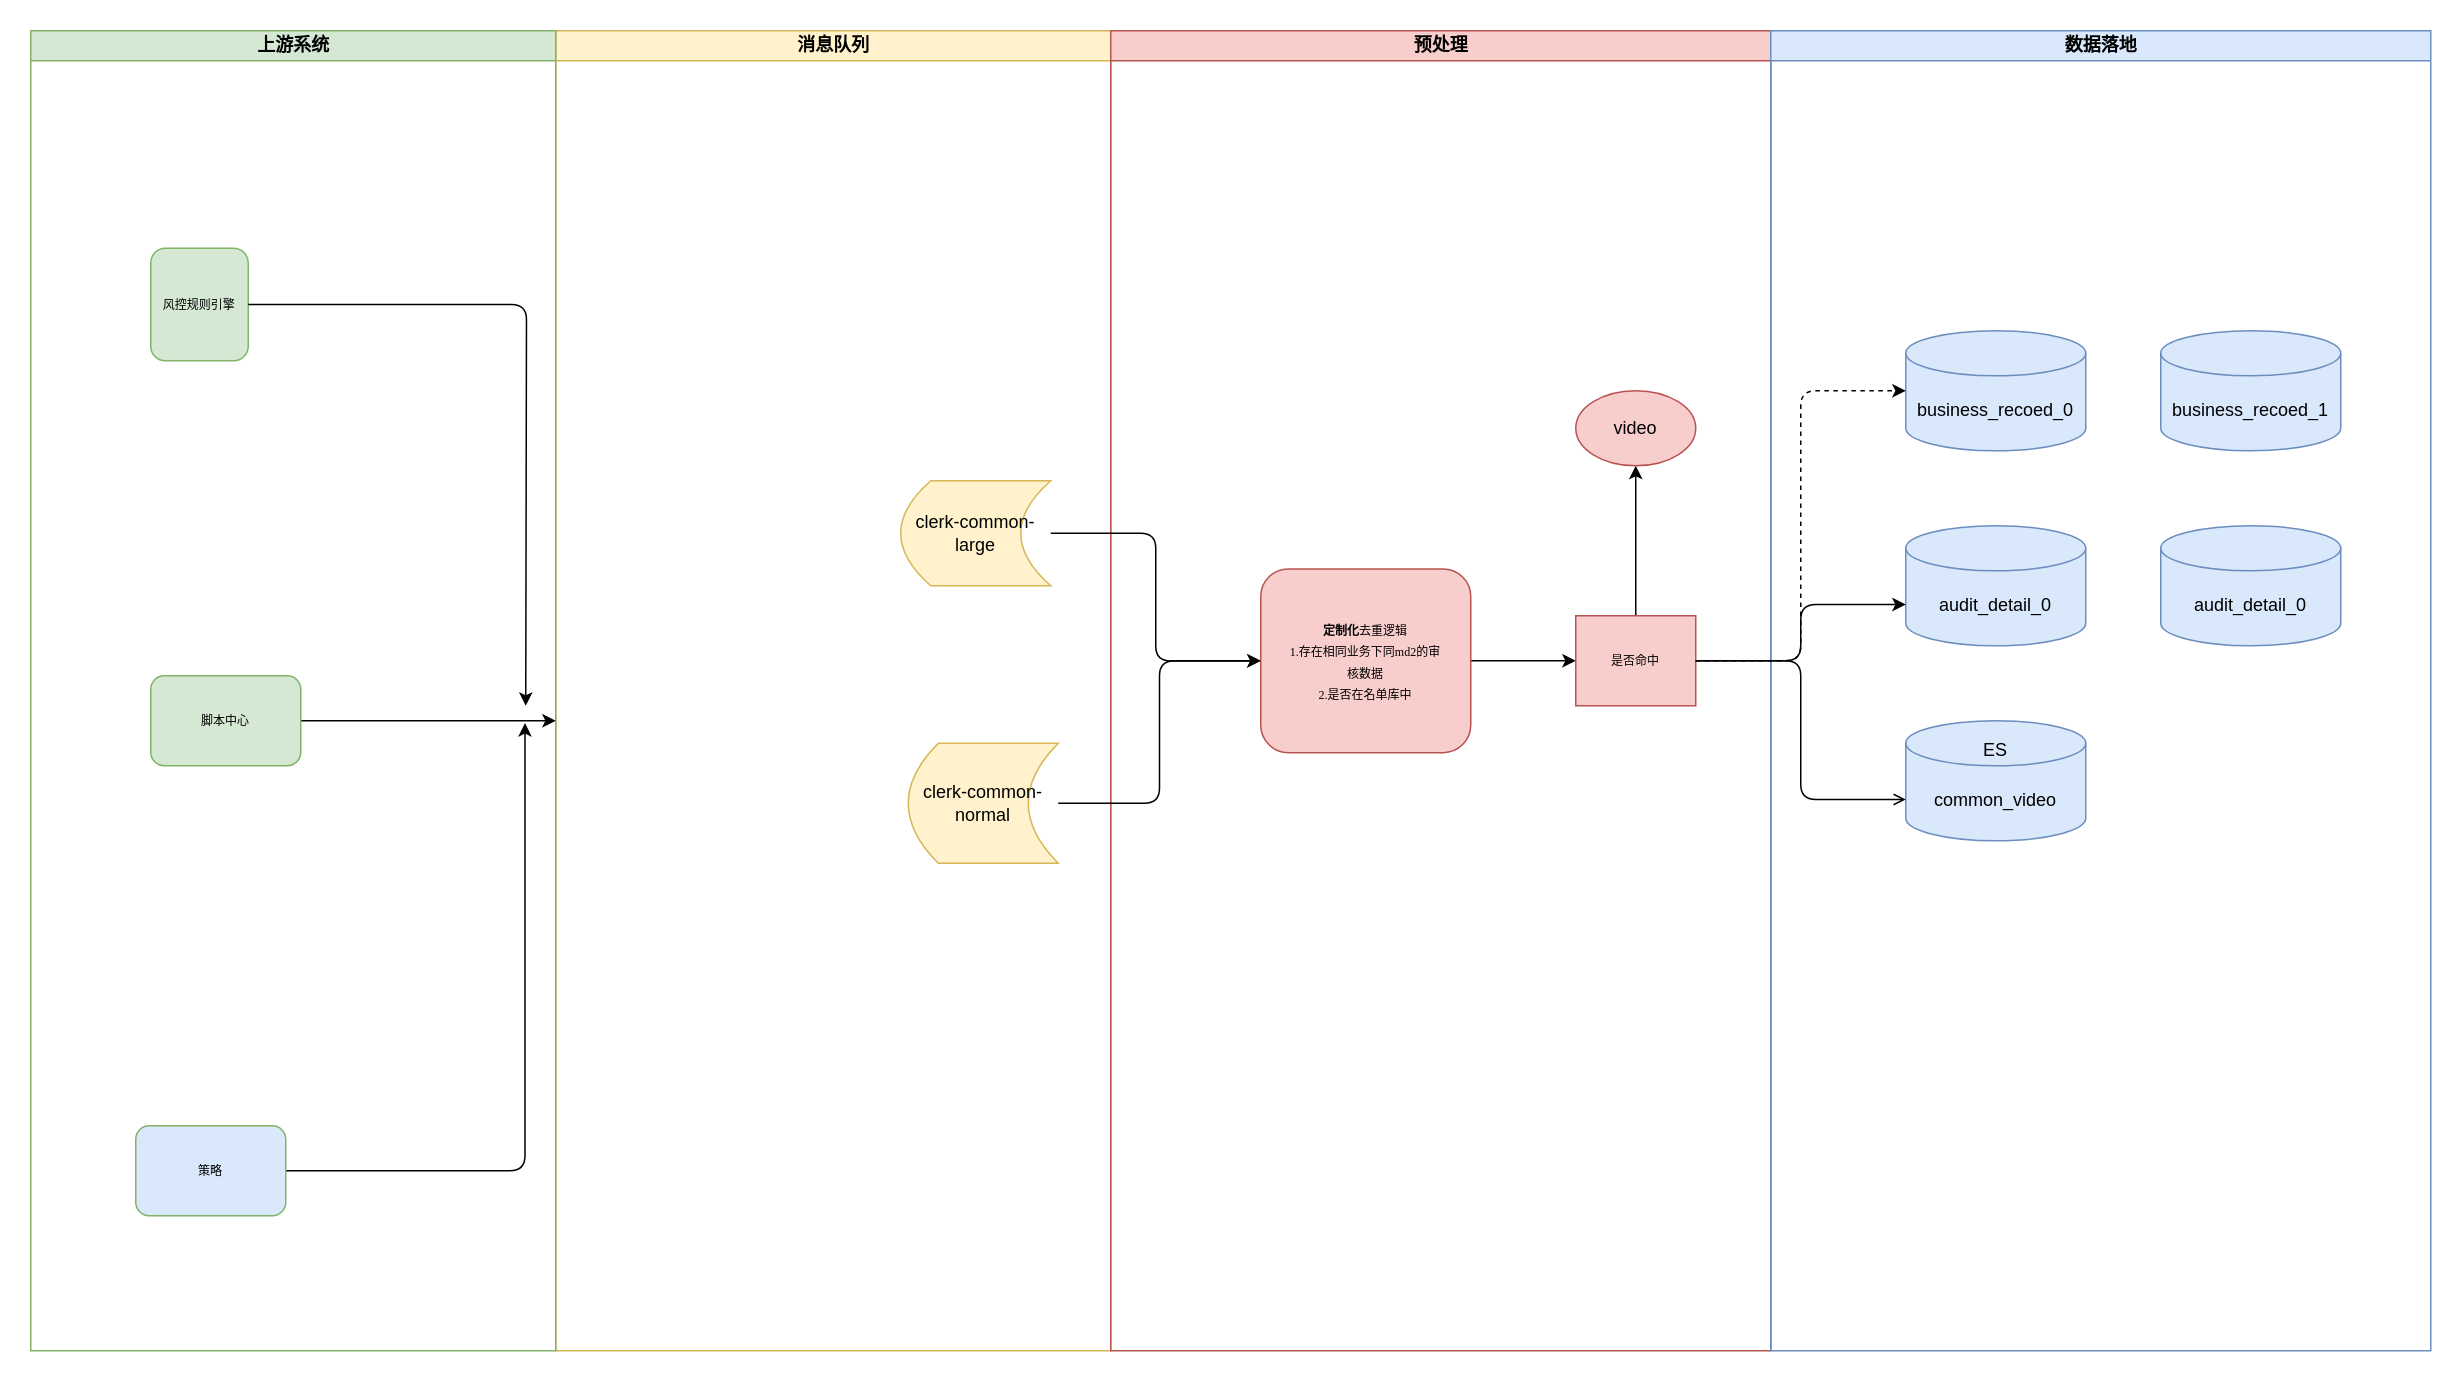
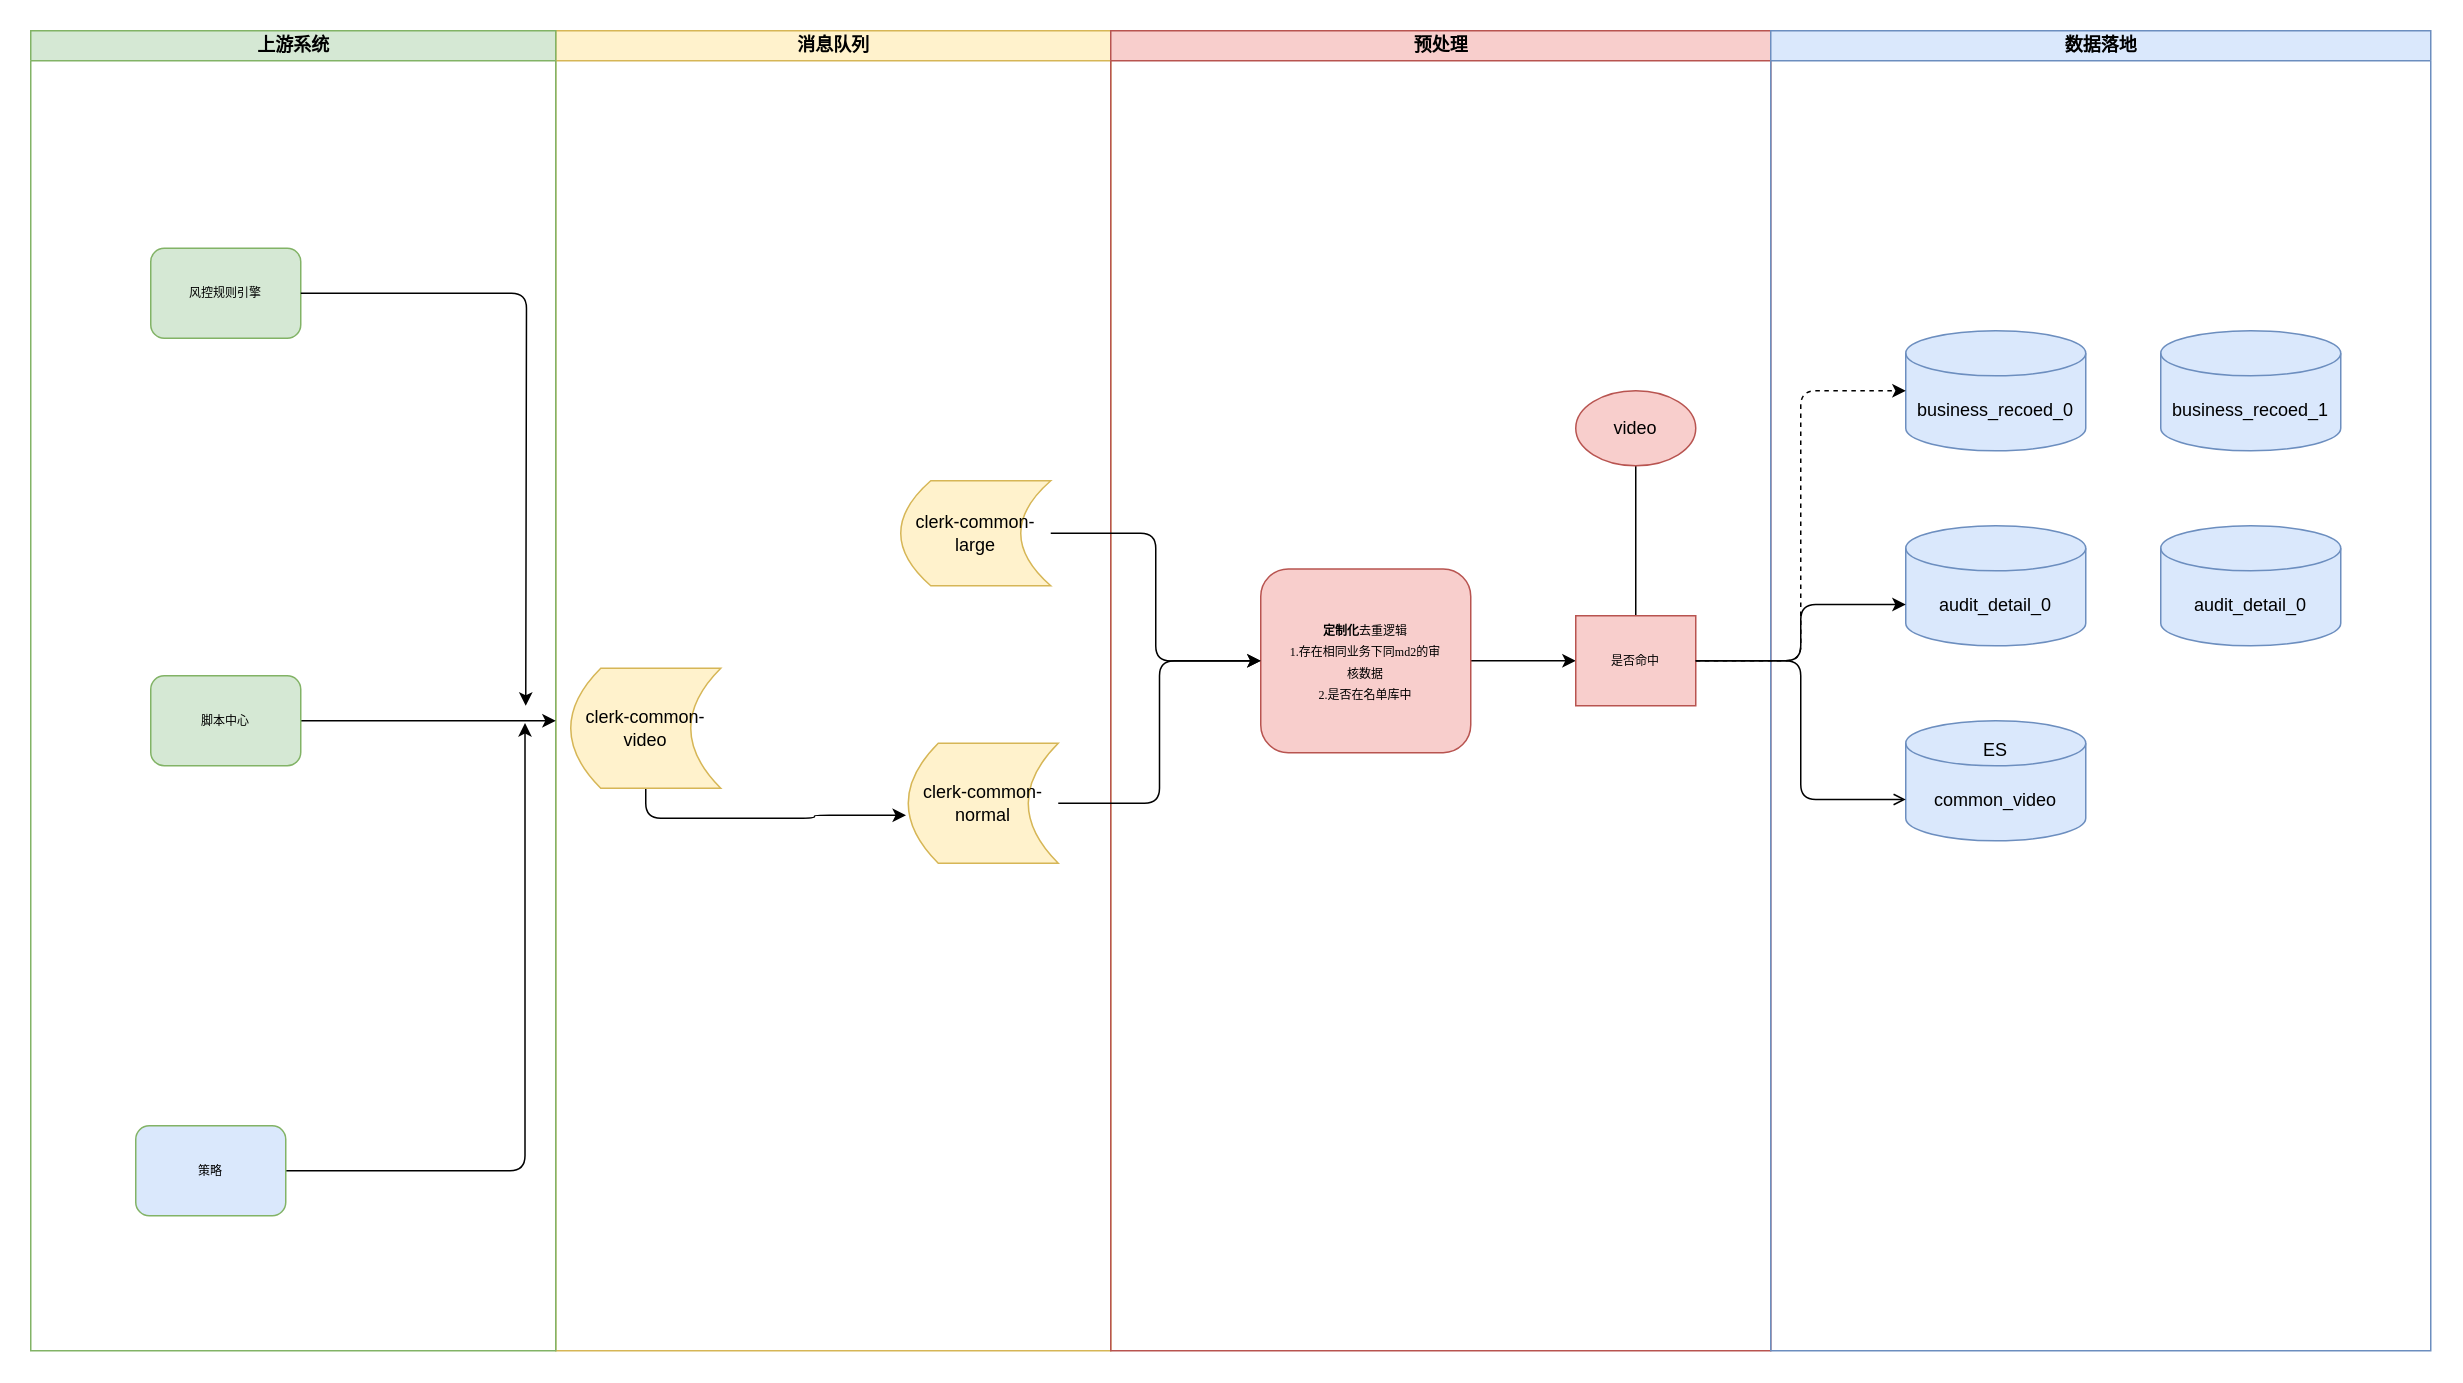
  <mxCell id="0" />
  <mxCell id="1" parent="0" />
  <mxCell id="2" value="消息队列" style="swimlane;html=1;startSize=20;fillColor=#fff2cc;strokeColor=#d6b656;" vertex="1" parent="1"><mxGeometry x="370" y="20" width="370" height="880" as="geometry" /></mxCell>
+ <mxCell id="3" style="edgeStyle=orthogonalEdgeStyle;rounded=1;orthogonalLoop=1;jettySize=auto;html=1;exitX=0.5;exitY=1;exitDx=0;exitDy=0;entryX=-0.015;entryY=0.6;entryDx=0;entryDy=0;entryPerimeter=0;" edge="1" parent="2" source="4" target="6"><mxGeometry relative="1" as="geometry" /></mxCell>
+ <mxCell id="4" value="clerk-common-video" style="shape=dataStorage;whiteSpace=wrap;html=1;fixedSize=1;fillColor=#fff2cc;strokeColor=#d6b656;" vertex="1" parent="2"><mxGeometry x="10" y="425" width="100" height="80" as="geometry" /></mxCell>
  <mxCell id="5" value="&lt;span&gt;clerk-common-large&lt;/span&gt;" style="shape=dataStorage;whiteSpace=wrap;html=1;fixedSize=1;fillColor=#fff2cc;strokeColor=#d6b656;" vertex="1" parent="2"><mxGeometry x="230" y="300" width="100" height="70" as="geometry" /></mxCell>
  <mxCell id="6" value="&lt;span&gt;clerk-common-normal&lt;/span&gt;" style="shape=dataStorage;whiteSpace=wrap;html=1;fixedSize=1;fillColor=#fff2cc;strokeColor=#d6b656;" vertex="1" parent="2"><mxGeometry x="235" y="475" width="100" height="80" as="geometry" /></mxCell>
  <mxCell id="7" value="预处理" style="swimlane;html=1;startSize=20;fillColor=#f8cecc;strokeColor=#b85450;" vertex="1" parent="1"><mxGeometry x="740" y="20" width="440" height="880" as="geometry" /></mxCell>
  <mxCell id="8" style="edgeStyle=orthogonalEdgeStyle;rounded=1;orthogonalLoop=1;jettySize=auto;html=1;exitX=1;exitY=0.5;exitDx=0;exitDy=0;entryX=0;entryY=0.5;entryDx=0;entryDy=0;" edge="1" parent="7" source="9" target="11"><mxGeometry relative="1" as="geometry" /></mxCell>
  <mxCell id="9" value="" style="rounded=1;whiteSpace=wrap;html=1;shadow=0;labelBackgroundColor=none;strokeWidth=1;fontFamily=Verdana;fontSize=8;align=center;fillColor=#f8cecc;strokeColor=#b85450;" vertex="1" parent="7"><mxGeometry x="100" y="358.75" width="140" height="122.5" as="geometry" /></mxCell>
- <mxCell id="10" style="edgeStyle=orthogonalEdgeStyle;rounded=1;orthogonalLoop=1;jettySize=auto;html=1;exitX=0.5;exitY=0;exitDx=0;exitDy=0;entryX=0.5;entryY=1;entryDx=0;entryDy=0;" edge="1" parent="7" source="11" target="12"><mxGeometry relative="1" as="geometry" /></mxCell>
+ <mxCell id="10" style="edgeStyle=orthogonalEdgeStyle;rounded=1;orthogonalLoop=1;jettySize=auto;html=1;exitX=0.5;exitY=0;exitDx=0;exitDy=0;entryX=0.5;entryY=1;entryDx=0;entryDy=0;endArrow=none;" edge="1" parent="7" source="11" target="12"><mxGeometry relative="1" as="geometry" /></mxCell>
  <mxCell id="11" value="是否命中" style="whiteSpace=wrap;html=1;shadow=0;labelBackgroundColor=none;strokeWidth=1;fontFamily=Verdana;fontSize=8;align=center;fillColor=#f8cecc;strokeColor=#b85450;rounded=0;" vertex="1" parent="7"><mxGeometry x="310" y="390" width="80" height="60" as="geometry" /></mxCell>
  <mxCell id="12" value="video" style="ellipse;whiteSpace=wrap;html=1;fillColor=#f8cecc;strokeColor=#b85450;" vertex="1" parent="7"><mxGeometry x="310" y="240" width="80" height="50" as="geometry" /></mxCell>
  <mxCell id="13" value="&lt;b style=&quot;font-family: &amp;#34;verdana&amp;#34; ; font-size: 8px&quot;&gt;定制化&lt;/b&gt;&lt;span style=&quot;font-family: &amp;#34;verdana&amp;#34; ; font-size: 8px&quot;&gt;去重逻辑&lt;/span&gt;&lt;br style=&quot;font-family: &amp;#34;verdana&amp;#34; ; font-size: 8px&quot;&gt;&lt;span style=&quot;font-family: &amp;#34;verdana&amp;#34; ; font-size: 8px&quot;&gt;1.存在相同业务下同md2的审核数据&lt;/span&gt;&lt;br style=&quot;font-family: &amp;#34;verdana&amp;#34; ; font-size: 8px&quot;&gt;&lt;span style=&quot;font-family: &amp;#34;verdana&amp;#34; ; font-size: 8px&quot;&gt;2.是否在名单库中&lt;/span&gt;" style="text;html=1;strokeColor=none;fillColor=none;align=center;verticalAlign=middle;whiteSpace=wrap;rounded=0;" vertex="1" parent="7"><mxGeometry x="115" y="380" width="110" height="80" as="geometry" /></mxCell>
  <mxCell id="14" value="数据落地" style="swimlane;html=1;startSize=20;fillColor=#dae8fc;strokeColor=#6c8ebf;" vertex="1" parent="1"><mxGeometry x="1180" y="20" width="440" height="880" as="geometry" /></mxCell>
  <mxCell id="15" value="business_recoed_0" style="shape=cylinder3;whiteSpace=wrap;html=1;boundedLbl=1;backgroundOutline=1;size=15;fillColor=#dae8fc;strokeColor=#6c8ebf;" vertex="1" parent="14"><mxGeometry x="90" y="200" width="120" height="80" as="geometry" /></mxCell>
  <mxCell id="16" value="&lt;span&gt;business_recoed_1&lt;/span&gt;" style="shape=cylinder3;whiteSpace=wrap;html=1;boundedLbl=1;backgroundOutline=1;size=15;fillColor=#dae8fc;strokeColor=#6c8ebf;" vertex="1" parent="14"><mxGeometry x="260" y="200" width="120" height="80" as="geometry" /></mxCell>
  <mxCell id="17" value="audit_detail_0" style="shape=cylinder3;whiteSpace=wrap;html=1;boundedLbl=1;backgroundOutline=1;size=15;fillColor=#dae8fc;strokeColor=#6c8ebf;" vertex="1" parent="14"><mxGeometry x="90" y="330" width="120" height="80" as="geometry" /></mxCell>
  <mxCell id="18" value="&lt;span&gt;audit_detail_0&lt;/span&gt;" style="shape=cylinder3;whiteSpace=wrap;html=1;boundedLbl=1;backgroundOutline=1;size=15;fillColor=#dae8fc;strokeColor=#6c8ebf;" vertex="1" parent="14"><mxGeometry x="260" y="330" width="120" height="80" as="geometry" /></mxCell>
  <mxCell id="19" value="common_video" style="shape=cylinder3;whiteSpace=wrap;html=1;boundedLbl=1;backgroundOutline=1;size=15;fillColor=#dae8fc;strokeColor=#6c8ebf;" vertex="1" parent="14"><mxGeometry x="90" y="460" width="120" height="80" as="geometry" /></mxCell>
  <mxCell id="20" value="上游系统" style="swimlane;html=1;startSize=20;fillColor=#d5e8d4;strokeColor=#82b366;" vertex="1" parent="1"><mxGeometry x="20" y="20" width="350" height="880" as="geometry" /></mxCell>
- <mxCell id="21" value="风控规则引擎&lt;br&gt;" style="rounded=1;whiteSpace=wrap;html=1;shadow=0;labelBackgroundColor=none;strokeWidth=1;fontFamily=Verdana;fontSize=8;align=center;fillColor=#d5e8d4;strokeColor=#82b366;" parent="20" vertex="1"><mxGeometry x="80" y="145" width="65" height="75" as="geometry" /></mxCell>
+ <mxCell id="21" value="风控规则引擎&lt;br&gt;" style="rounded=1;whiteSpace=wrap;html=1;shadow=0;labelBackgroundColor=none;strokeWidth=1;fontFamily=Verdana;fontSize=8;align=center;fillColor=#d5e8d4;strokeColor=#82b366;" parent="20" vertex="1"><mxGeometry x="80" y="145" width="100" height="60" as="geometry" /></mxCell>
  <mxCell id="22" style="edgeStyle=orthogonalEdgeStyle;rounded=1;orthogonalLoop=1;jettySize=auto;html=1;exitX=1;exitY=0.5;exitDx=0;exitDy=0;entryX=0;entryY=0.5;entryDx=0;entryDy=0;" edge="1" parent="20" source="21"><mxGeometry relative="1" as="geometry"><mxPoint x="330" y="450" as="targetPoint" /></mxGeometry></mxCell>
  <mxCell id="23" style="edgeStyle=orthogonalEdgeStyle;rounded=1;orthogonalLoop=1;jettySize=auto;html=1;exitX=1;exitY=0.5;exitDx=0;exitDy=0;" edge="1" parent="20" source="24"><mxGeometry relative="1" as="geometry"><mxPoint x="350" y="460" as="targetPoint" /><Array as="points"><mxPoint x="180" y="460" /><mxPoint x="340" y="460" /></Array></mxGeometry></mxCell>
  <mxCell id="24" value="&lt;span&gt;脚本中心&lt;/span&gt;" style="rounded=1;whiteSpace=wrap;html=1;shadow=0;labelBackgroundColor=none;strokeWidth=1;fontFamily=Verdana;fontSize=8;align=center;fillColor=#d5e8d4;strokeColor=#82b366;" parent="20" vertex="1"><mxGeometry x="80" y="430" width="100" height="60" as="geometry" /></mxCell>
  <mxCell id="25" style="edgeStyle=orthogonalEdgeStyle;rounded=1;orthogonalLoop=1;jettySize=auto;html=1;exitX=1;exitY=0.5;exitDx=0;exitDy=0;entryX=-0.005;entryY=0.644;entryDx=0;entryDy=0;entryPerimeter=0;" edge="1" parent="20" source="26"><mxGeometry relative="1" as="geometry"><mxPoint x="329.5" y="461.52" as="targetPoint" /><Array as="points"><mxPoint x="330" y="760" /></Array></mxGeometry></mxCell>
  <mxCell id="26" value="策略" style="rounded=1;whiteSpace=wrap;html=1;shadow=0;labelBackgroundColor=none;strokeWidth=1;fontFamily=Verdana;fontSize=8;align=center;fillColor=#dae8fc;strokeColor=#82b366;" parent="20" vertex="1"><mxGeometry x="70" y="730" width="100" height="60" as="geometry" /></mxCell>
  <mxCell id="27" value="ES" style="text;html=1;strokeColor=none;fillColor=none;align=center;verticalAlign=middle;whiteSpace=wrap;rounded=0;" vertex="1" parent="1"><mxGeometry x="1310" y="490" width="40" height="20" as="geometry" /></mxCell>
  <mxCell id="28" style="edgeStyle=orthogonalEdgeStyle;rounded=1;orthogonalLoop=1;jettySize=auto;html=1;exitX=1;exitY=0.5;exitDx=0;exitDy=0;entryX=0;entryY=0.5;entryDx=0;entryDy=0;entryPerimeter=0;dashed=1;" edge="1" parent="1" source="11" target="15"><mxGeometry relative="1" as="geometry" /></mxCell>
  <mxCell id="29" style="edgeStyle=orthogonalEdgeStyle;rounded=1;orthogonalLoop=1;jettySize=auto;html=1;exitX=1;exitY=0.5;exitDx=0;exitDy=0;entryX=0;entryY=0;entryDx=0;entryDy=52.5;entryPerimeter=0;" edge="1" parent="1" source="11" target="17"><mxGeometry relative="1" as="geometry" /></mxCell>
  <mxCell id="30" style="edgeStyle=orthogonalEdgeStyle;rounded=1;orthogonalLoop=1;jettySize=auto;html=1;exitX=1;exitY=0.5;exitDx=0;exitDy=0;entryX=0;entryY=0;entryDx=0;entryDy=52.5;entryPerimeter=0;endArrow=open;" edge="1" parent="1" source="11" target="19"><mxGeometry relative="1" as="geometry" /></mxCell>
  <mxCell id="31" style="edgeStyle=orthogonalEdgeStyle;rounded=1;orthogonalLoop=1;jettySize=auto;html=1;exitX=1;exitY=0.5;exitDx=0;exitDy=0;" edge="1" parent="1" source="5" target="9"><mxGeometry relative="1" as="geometry" /></mxCell>
  <mxCell id="32" style="edgeStyle=orthogonalEdgeStyle;rounded=1;orthogonalLoop=1;jettySize=auto;html=1;exitX=1;exitY=0.5;exitDx=0;exitDy=0;entryX=0;entryY=0.5;entryDx=0;entryDy=0;" edge="1" parent="1" source="6" target="9"><mxGeometry relative="1" as="geometry" /></mxCell>
